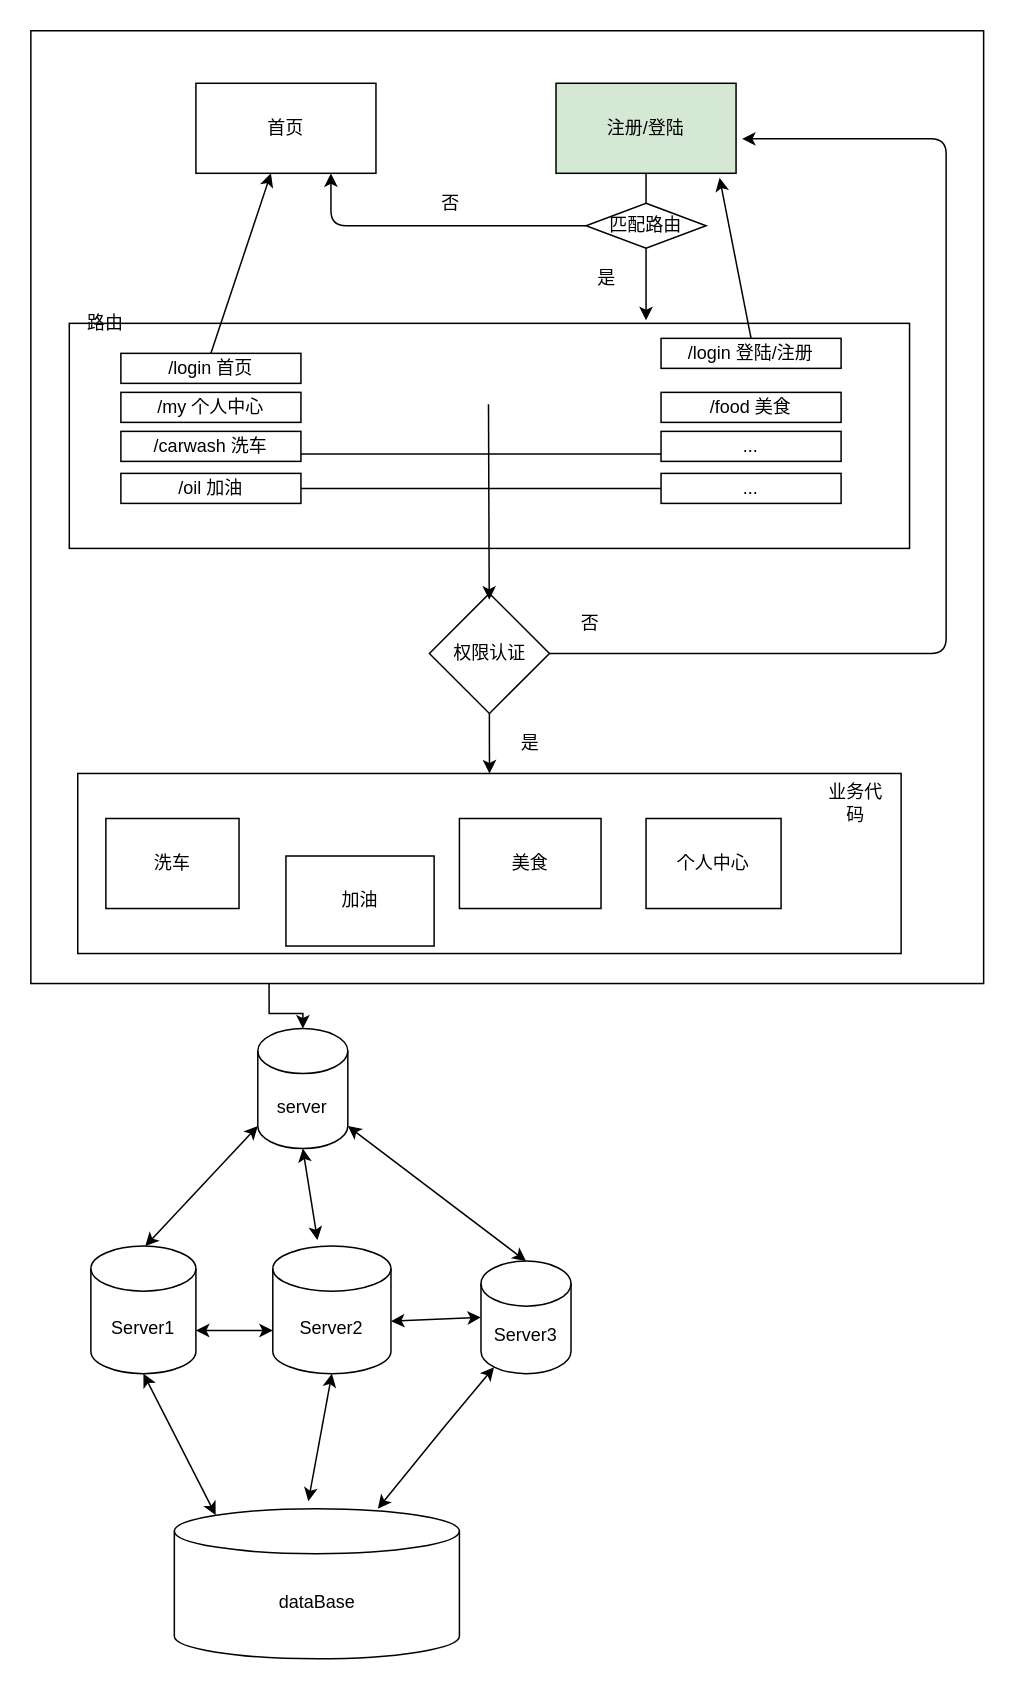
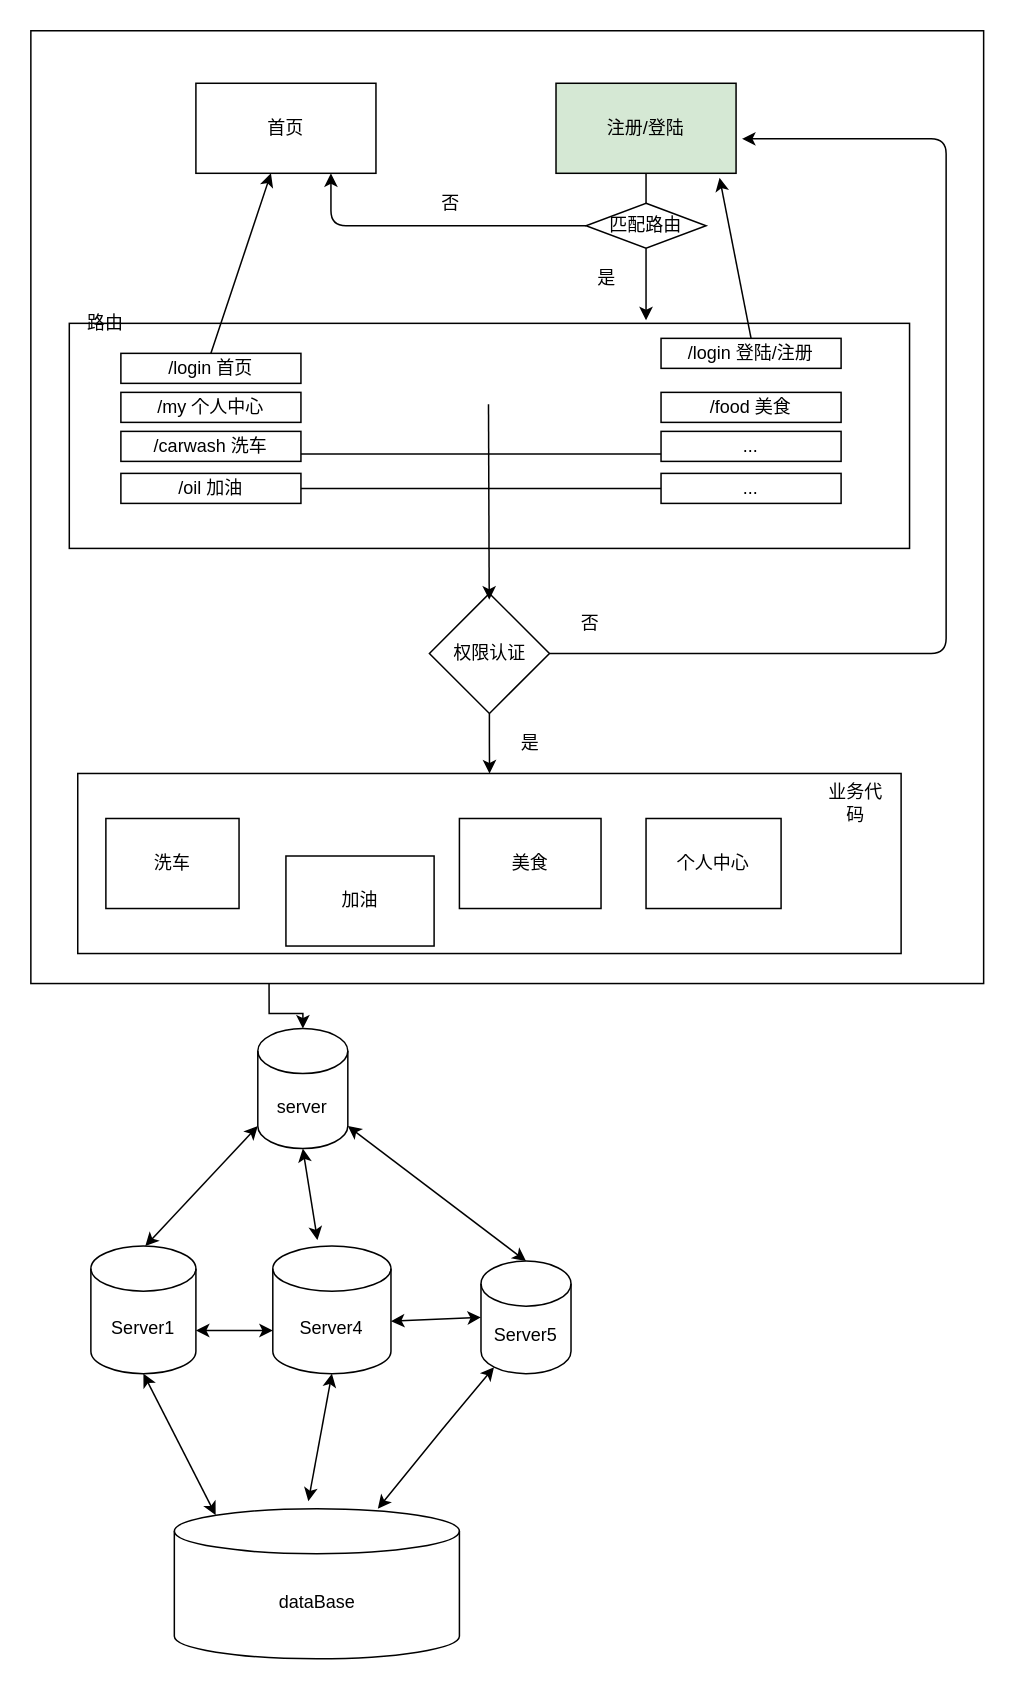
  <mxCell id="0" />
  <mxCell id="1" parent="0" />
  <mxCell id="2" style="edgeStyle=orthogonalEdgeStyle;rounded=0;orthogonalLoop=1;jettySize=auto;html=1;exitX=0.25;exitY=1;exitDx=0;exitDy=0;" edge="1" parent="1" source="3" target="6"><mxGeometry relative="1" as="geometry" /></mxCell>
  <mxCell id="3" value="" style="whiteSpace=wrap;html=1;aspect=fixed;" vertex="1" parent="1"><mxGeometry x="20" y="20" width="635" height="635" as="geometry" /></mxCell>
  <mxCell id="4" value="dataBase" style="shape=cylinder3;whiteSpace=wrap;html=1;boundedLbl=1;backgroundOutline=1;size=15;" vertex="1" parent="1"><mxGeometry x="115.62" y="1005" width="190" height="100" as="geometry" /></mxCell>
  <mxCell id="5" value="首页" style="rounded=0;whiteSpace=wrap;html=1;" vertex="1" parent="1"><mxGeometry x="130" y="55" width="120" height="60" as="geometry" /></mxCell>
  <mxCell id="6" value="server&lt;br&gt;" style="shape=cylinder3;whiteSpace=wrap;html=1;boundedLbl=1;backgroundOutline=1;size=15;" vertex="1" parent="1"><mxGeometry x="171.25" y="685" width="60" height="80" as="geometry" /></mxCell>
  <mxCell id="7" value="Server1" style="shape=cylinder3;whiteSpace=wrap;html=1;boundedLbl=1;backgroundOutline=1;size=15;" vertex="1" parent="1"><mxGeometry x="60" y="830" width="70" height="85" as="geometry" /></mxCell>
- <mxCell id="8" value="&lt;span&gt;Server2&lt;/span&gt;" style="shape=cylinder3;whiteSpace=wrap;html=1;boundedLbl=1;backgroundOutline=1;size=15;" vertex="1" parent="1"><mxGeometry x="181.25" y="830" width="78.75" height="85" as="geometry" /></mxCell>
- <mxCell id="9" value="&lt;span&gt;Server3&lt;/span&gt;" style="shape=cylinder3;whiteSpace=wrap;html=1;boundedLbl=1;backgroundOutline=1;size=15;" vertex="1" parent="1"><mxGeometry x="320" y="840" width="60" height="75" as="geometry" /></mxCell>
+ <mxCell id="8" value="&lt;span&gt;Server4&lt;/span&gt;" style="shape=cylinder3;whiteSpace=wrap;html=1;boundedLbl=1;backgroundOutline=1;size=15;" vertex="1" parent="1"><mxGeometry x="181.25" y="830" width="78.75" height="85" as="geometry" /></mxCell>
+ <mxCell id="9" value="&lt;span&gt;Server5&lt;/span&gt;" style="shape=cylinder3;whiteSpace=wrap;html=1;boundedLbl=1;backgroundOutline=1;size=15;" vertex="1" parent="1"><mxGeometry x="320" y="840" width="60" height="75" as="geometry" /></mxCell>
  <mxCell id="10" value="" style="endArrow=classic;startArrow=classic;html=1;entryX=0;entryY=1;entryDx=0;entryDy=-15;entryPerimeter=0;" edge="1" parent="1" target="6"><mxGeometry width="50" height="50" relative="1" as="geometry"><mxPoint x="96.25" y="830" as="sourcePoint" /><mxPoint x="171.25" y="770" as="targetPoint" /></mxGeometry></mxCell>
  <mxCell id="11" value="" style="endArrow=classic;startArrow=classic;html=1;exitX=0.378;exitY=-0.047;exitDx=0;exitDy=0;exitPerimeter=0;entryX=0.5;entryY=1;entryDx=0;entryDy=0;entryPerimeter=0;" edge="1" parent="1" source="8" target="6"><mxGeometry width="50" height="50" relative="1" as="geometry"><mxPoint x="186.25" y="660" as="sourcePoint" /><mxPoint x="211" y="600" as="targetPoint" /></mxGeometry></mxCell>
  <mxCell id="12" value="" style="endArrow=classic;startArrow=classic;html=1;entryX=0.5;entryY=0;entryDx=0;entryDy=0;entryPerimeter=0;exitX=1;exitY=1;exitDx=0;exitDy=-15;exitPerimeter=0;" edge="1" parent="1" source="6" target="9"><mxGeometry width="50" height="50" relative="1" as="geometry"><mxPoint x="360" y="525" as="sourcePoint" /><mxPoint x="410" y="475" as="targetPoint" /></mxGeometry></mxCell>
  <mxCell id="13" value="" style="endArrow=classic;startArrow=classic;html=1;exitX=1;exitY=0;exitDx=0;exitDy=56.25;exitPerimeter=0;entryX=0;entryY=0;entryDx=0;entryDy=56.25;entryPerimeter=0;" edge="1" parent="1" source="7" target="8"><mxGeometry width="50" height="50" relative="1" as="geometry"><mxPoint x="55" y="982.5" as="sourcePoint" /><mxPoint x="170" y="885" as="targetPoint" /></mxGeometry></mxCell>
  <mxCell id="14" value="" style="endArrow=classic;startArrow=classic;html=1;entryX=0;entryY=0.5;entryDx=0;entryDy=0;entryPerimeter=0;" edge="1" parent="1" target="9"><mxGeometry width="50" height="50" relative="1" as="geometry"><mxPoint x="260" y="880" as="sourcePoint" /><mxPoint x="310" y="830" as="targetPoint" /></mxGeometry></mxCell>
  <mxCell id="15" value="" style="endArrow=classic;startArrow=classic;html=1;exitX=0.145;exitY=1;exitDx=0;exitDy=-4.35;exitPerimeter=0;" edge="1" parent="1" source="9" target="4"><mxGeometry width="50" height="50" relative="1" as="geometry"><mxPoint x="450" y="795" as="sourcePoint" /><mxPoint x="410" y="475" as="targetPoint" /><Array as="points"><mxPoint x="300" y="945" /></Array></mxGeometry></mxCell>
  <mxCell id="16" value="" style="endArrow=classic;startArrow=classic;html=1;entryX=0.5;entryY=1;entryDx=0;entryDy=0;entryPerimeter=0;exitX=0.47;exitY=-0.05;exitDx=0;exitDy=0;exitPerimeter=0;" edge="1" parent="1" source="4" target="8"><mxGeometry width="50" height="50" relative="1" as="geometry"><mxPoint x="190" y="815" as="sourcePoint" /><mxPoint x="240" y="765" as="targetPoint" /></mxGeometry></mxCell>
  <mxCell id="17" value="" style="endArrow=classic;startArrow=classic;html=1;entryX=0.5;entryY=1;entryDx=0;entryDy=0;entryPerimeter=0;exitX=0.145;exitY=0;exitDx=0;exitDy=4.35;exitPerimeter=0;" edge="1" parent="1" source="4" target="7"><mxGeometry width="50" height="50" relative="1" as="geometry"><mxPoint x="360" y="665" as="sourcePoint" /><mxPoint x="410" y="615" as="targetPoint" /><Array as="points" /></mxGeometry></mxCell>
  <mxCell id="18" value="注册/登陆" style="rounded=0;whiteSpace=wrap;html=1;fillColor=#d5e8d4;" vertex="1" parent="1"><mxGeometry x="370" y="55" width="120" height="60" as="geometry" /></mxCell>
  <mxCell id="19" value="" style="rounded=0;whiteSpace=wrap;html=1;" vertex="1" parent="1"><mxGeometry x="45.62" y="215" width="560" height="150" as="geometry" /></mxCell>
  <mxCell id="20" value="" style="rounded=0;whiteSpace=wrap;html=1;" vertex="1" parent="1"><mxGeometry x="51.25" y="515" width="548.75" height="120" as="geometry" /></mxCell>
  <mxCell id="21" value="洗车" style="rounded=0;whiteSpace=wrap;html=1;" vertex="1" parent="1"><mxGeometry x="70" y="545" width="88.75" height="60" as="geometry" /></mxCell>
  <mxCell id="22" value="路由" style="text;html=1;strokeColor=none;fillColor=none;align=center;verticalAlign=middle;whiteSpace=wrap;rounded=0;" vertex="1" parent="1"><mxGeometry x="50" y="205" width="40" height="20" as="geometry" /></mxCell>
  <mxCell id="23" value="加油" style="rounded=0;whiteSpace=wrap;html=1;" vertex="1" parent="1"><mxGeometry x="190" y="570" width="98.75" height="60" as="geometry" /></mxCell>
  <mxCell id="24" value="美食" style="rounded=0;whiteSpace=wrap;html=1;" vertex="1" parent="1"><mxGeometry x="305.62" y="545" width="94.38" height="60" as="geometry" /></mxCell>
  <mxCell id="25" value="个人中心" style="rounded=0;whiteSpace=wrap;html=1;" vertex="1" parent="1"><mxGeometry x="430" y="545" width="90" height="60" as="geometry" /></mxCell>
  <mxCell id="26" value="" style="edgeStyle=orthogonalEdgeStyle;rounded=0;orthogonalLoop=1;jettySize=auto;html=1;" edge="1" parent="1" source="27" target="20"><mxGeometry relative="1" as="geometry" /></mxCell>
  <mxCell id="27" value="权限认证" style="rhombus;whiteSpace=wrap;html=1;" vertex="1" parent="1"><mxGeometry x="285.63" y="395" width="80" height="80" as="geometry" /></mxCell>
  <mxCell id="28" value="/login 首页" style="rounded=0;whiteSpace=wrap;html=1;" vertex="1" parent="1"><mxGeometry x="80" y="235" width="120" height="20" as="geometry" /></mxCell>
  <mxCell id="29" value="/login 登陆/注册" style="rounded=0;whiteSpace=wrap;html=1;" vertex="1" parent="1"><mxGeometry x="440" y="225" width="120" height="20" as="geometry" /></mxCell>
  <mxCell id="30" value="/carwash 洗车" style="rounded=0;whiteSpace=wrap;html=1;" vertex="1" parent="1"><mxGeometry x="80" y="287" width="120" height="20" as="geometry" /></mxCell>
  <mxCell id="31" value="/oil 加油" style="rounded=0;whiteSpace=wrap;html=1;" vertex="1" parent="1"><mxGeometry x="80" y="315" width="120" height="20" as="geometry" /></mxCell>
  <mxCell id="32" value="/my 个人中心" style="rounded=0;whiteSpace=wrap;html=1;" vertex="1" parent="1"><mxGeometry x="80" y="261" width="120" height="20" as="geometry" /></mxCell>
  <mxCell id="33" value="/food 美食" style="rounded=0;whiteSpace=wrap;html=1;" vertex="1" parent="1"><mxGeometry x="440" y="261" width="120" height="20" as="geometry" /></mxCell>
  <mxCell id="34" value="..." style="rounded=0;whiteSpace=wrap;html=1;" vertex="1" parent="1"><mxGeometry x="440" y="287" width="120" height="20" as="geometry" /></mxCell>
  <mxCell id="35" value="..." style="rounded=0;whiteSpace=wrap;html=1;" vertex="1" parent="1"><mxGeometry x="440" y="315" width="120" height="20" as="geometry" /></mxCell>
  <mxCell id="36" value="" style="endArrow=classic;html=1;exitX=0.5;exitY=0;exitDx=0;exitDy=0;" edge="1" parent="1" source="28" target="5"><mxGeometry width="50" height="50" relative="1" as="geometry"><mxPoint x="290" y="435" as="sourcePoint" /><mxPoint x="340" y="385" as="targetPoint" /><Array as="points" /></mxGeometry></mxCell>
  <mxCell id="37" value="" style="endArrow=classic;html=1;exitX=0.5;exitY=0;exitDx=0;exitDy=0;" edge="1" parent="1" source="29"><mxGeometry width="50" height="50" relative="1" as="geometry"><mxPoint x="290" y="435" as="sourcePoint" /><mxPoint x="479" y="118" as="targetPoint" /></mxGeometry></mxCell>
  <mxCell id="38" value="是" style="text;html=1;strokeColor=none;fillColor=none;align=center;verticalAlign=middle;whiteSpace=wrap;rounded=0;" vertex="1" parent="1"><mxGeometry x="332.81" y="485" width="40" height="20" as="geometry" /></mxCell>
  <mxCell id="39" value="" style="endArrow=classic;html=1;entryX=1.033;entryY=0.617;entryDx=0;entryDy=0;entryPerimeter=0;" edge="1" parent="1" target="18"><mxGeometry width="50" height="50" relative="1" as="geometry"><mxPoint x="365.63" y="435" as="sourcePoint" /><mxPoint x="415.63" y="385" as="targetPoint" /><Array as="points"><mxPoint x="630" y="435" /><mxPoint x="630" y="92" /></Array></mxGeometry></mxCell>
  <mxCell id="40" value="否" style="text;html=1;strokeColor=none;fillColor=none;align=center;verticalAlign=middle;whiteSpace=wrap;rounded=0;" vertex="1" parent="1"><mxGeometry x="372.81" y="405" width="40" height="20" as="geometry" /></mxCell>
  <mxCell id="41" value="" style="endArrow=classic;html=1;exitX=0.5;exitY=1;exitDx=0;exitDy=0;" edge="1" parent="1" source="18"><mxGeometry width="50" height="50" relative="1" as="geometry"><mxPoint x="290" y="435" as="sourcePoint" /><mxPoint x="430" y="155" as="targetPoint" /></mxGeometry></mxCell>
  <mxCell id="42" value="" style="edgeStyle=orthogonalEdgeStyle;rounded=0;orthogonalLoop=1;jettySize=auto;html=1;" edge="1" parent="1" source="43"><mxGeometry relative="1" as="geometry"><mxPoint x="430" y="213" as="targetPoint" /></mxGeometry></mxCell>
  <mxCell id="43" value="匹配路由" style="rhombus;whiteSpace=wrap;html=1;" vertex="1" parent="1"><mxGeometry x="390" y="135" width="80" height="30" as="geometry" /></mxCell>
  <mxCell id="44" value="是" style="text;html=1;strokeColor=none;fillColor=none;align=center;verticalAlign=middle;whiteSpace=wrap;rounded=0;" vertex="1" parent="1"><mxGeometry x="384" y="175" width="40" height="20" as="geometry" /></mxCell>
  <mxCell id="45" value="" style="endArrow=none;html=1;entryX=1;entryY=0.5;entryDx=0;entryDy=0;exitX=0;exitY=0.5;exitDx=0;exitDy=0;" edge="1" parent="1" source="35" target="31"><mxGeometry width="50" height="50" relative="1" as="geometry"><mxPoint x="326" y="325" as="sourcePoint" /><mxPoint x="340" y="385" as="targetPoint" /></mxGeometry></mxCell>
  <mxCell id="46" value="" style="endArrow=none;html=1;entryX=1;entryY=0.75;entryDx=0;entryDy=0;exitX=0;exitY=0.75;exitDx=0;exitDy=0;" edge="1" parent="1" source="34" target="30"><mxGeometry width="50" height="50" relative="1" as="geometry"><mxPoint x="330" y="302" as="sourcePoint" /><mxPoint x="340" y="385" as="targetPoint" /></mxGeometry></mxCell>
  <mxCell id="47" value="" style="endArrow=classic;html=1;" edge="1" parent="1"><mxGeometry width="50" height="50" relative="1" as="geometry"><mxPoint x="325" y="269" as="sourcePoint" /><mxPoint x="325.482" y="399.148" as="targetPoint" /></mxGeometry></mxCell>
  <mxCell id="48" value="" style="endArrow=classic;html=1;entryX=0.75;entryY=1;entryDx=0;entryDy=0;exitX=0;exitY=0.5;exitDx=0;exitDy=0;" edge="1" parent="1" source="43" target="5"><mxGeometry width="50" height="50" relative="1" as="geometry"><mxPoint x="330" y="465" as="sourcePoint" /><mxPoint x="380" y="415" as="targetPoint" /><Array as="points"><mxPoint x="220" y="150" /></Array></mxGeometry></mxCell>
  <mxCell id="49" value="否" style="text;html=1;strokeColor=none;fillColor=none;align=center;verticalAlign=middle;whiteSpace=wrap;rounded=0;" vertex="1" parent="1"><mxGeometry x="280" y="125" width="40" height="20" as="geometry" /></mxCell>
  <mxCell id="50" value="业务代码" style="text;html=1;strokeColor=none;fillColor=none;align=center;verticalAlign=middle;whiteSpace=wrap;rounded=0;" vertex="1" parent="1"><mxGeometry x="550" y="525" width="40" height="20" as="geometry" /></mxCell>
